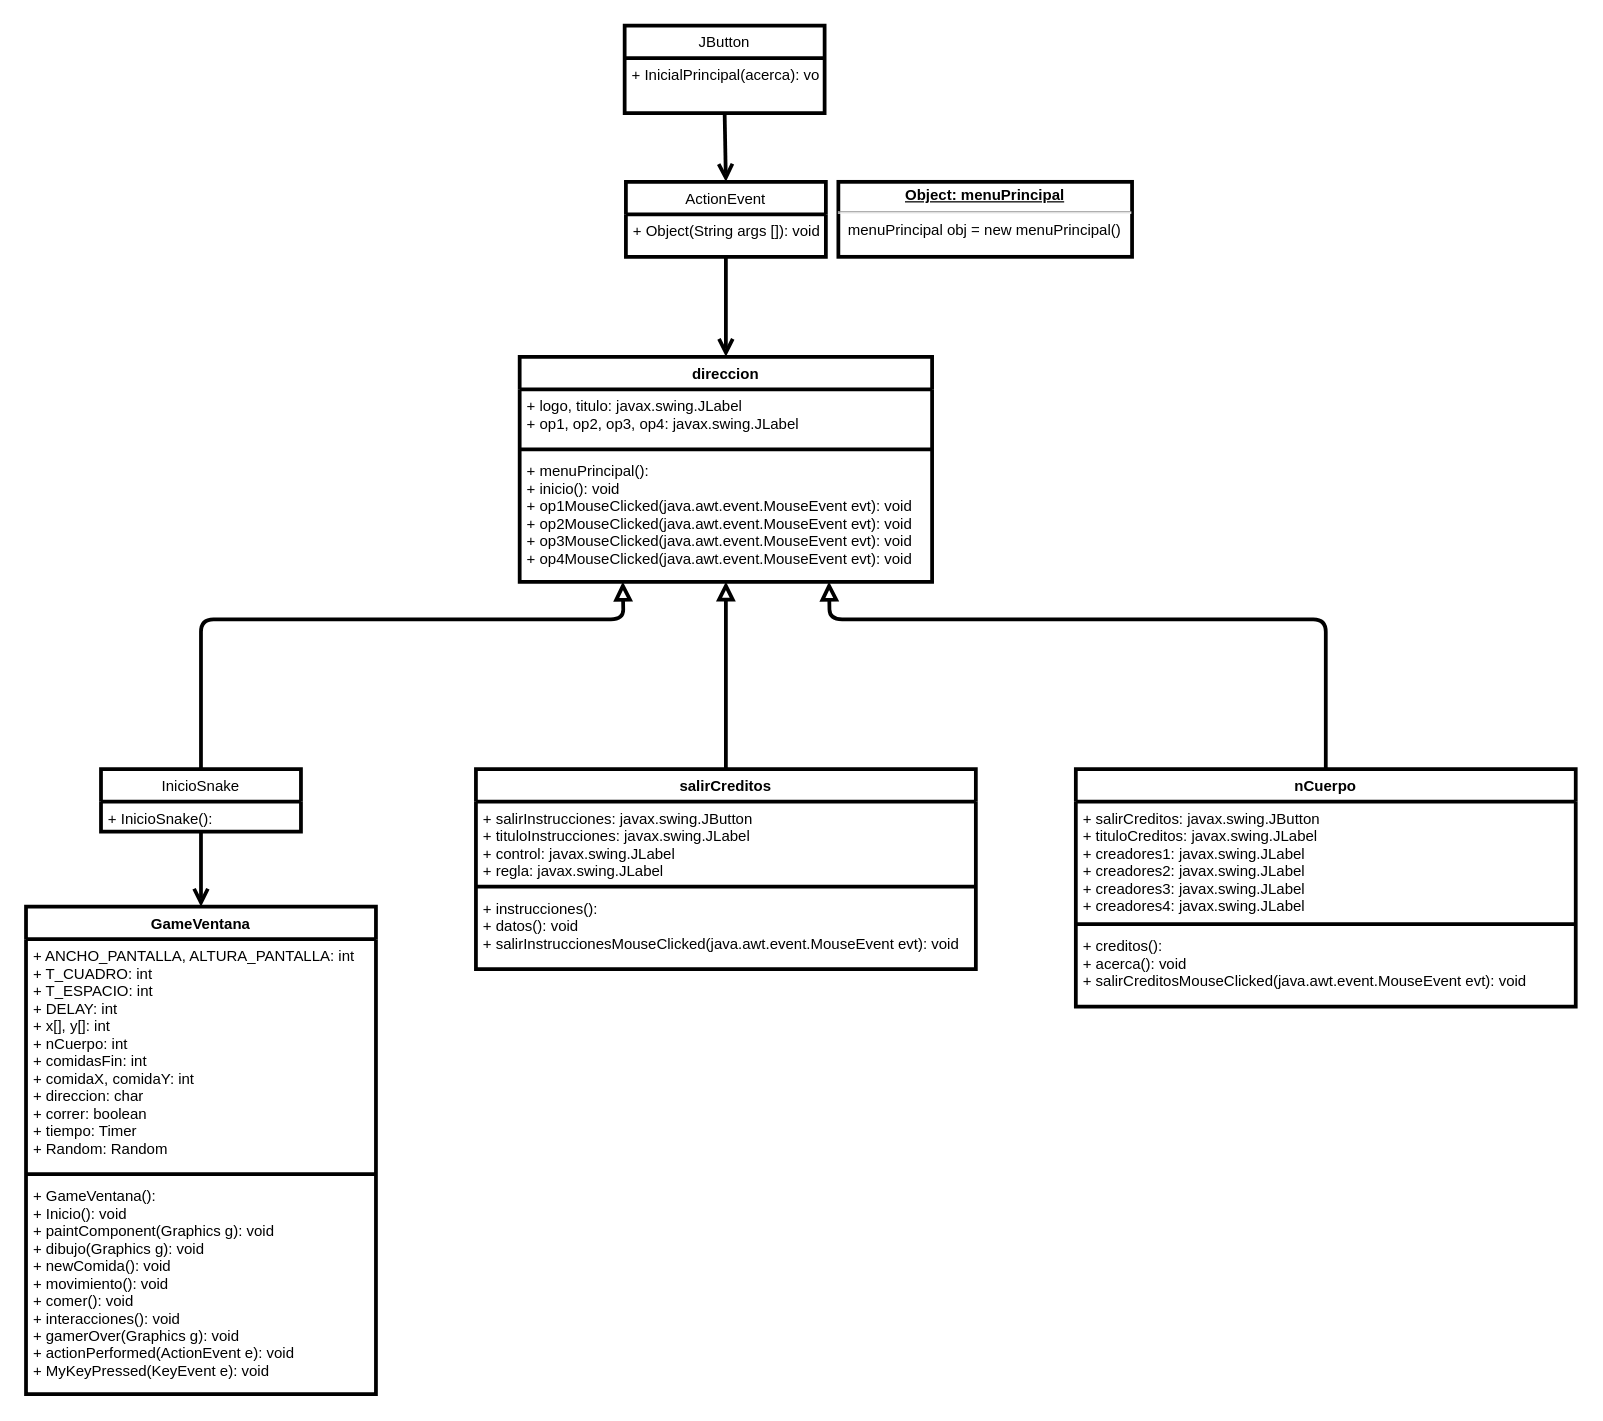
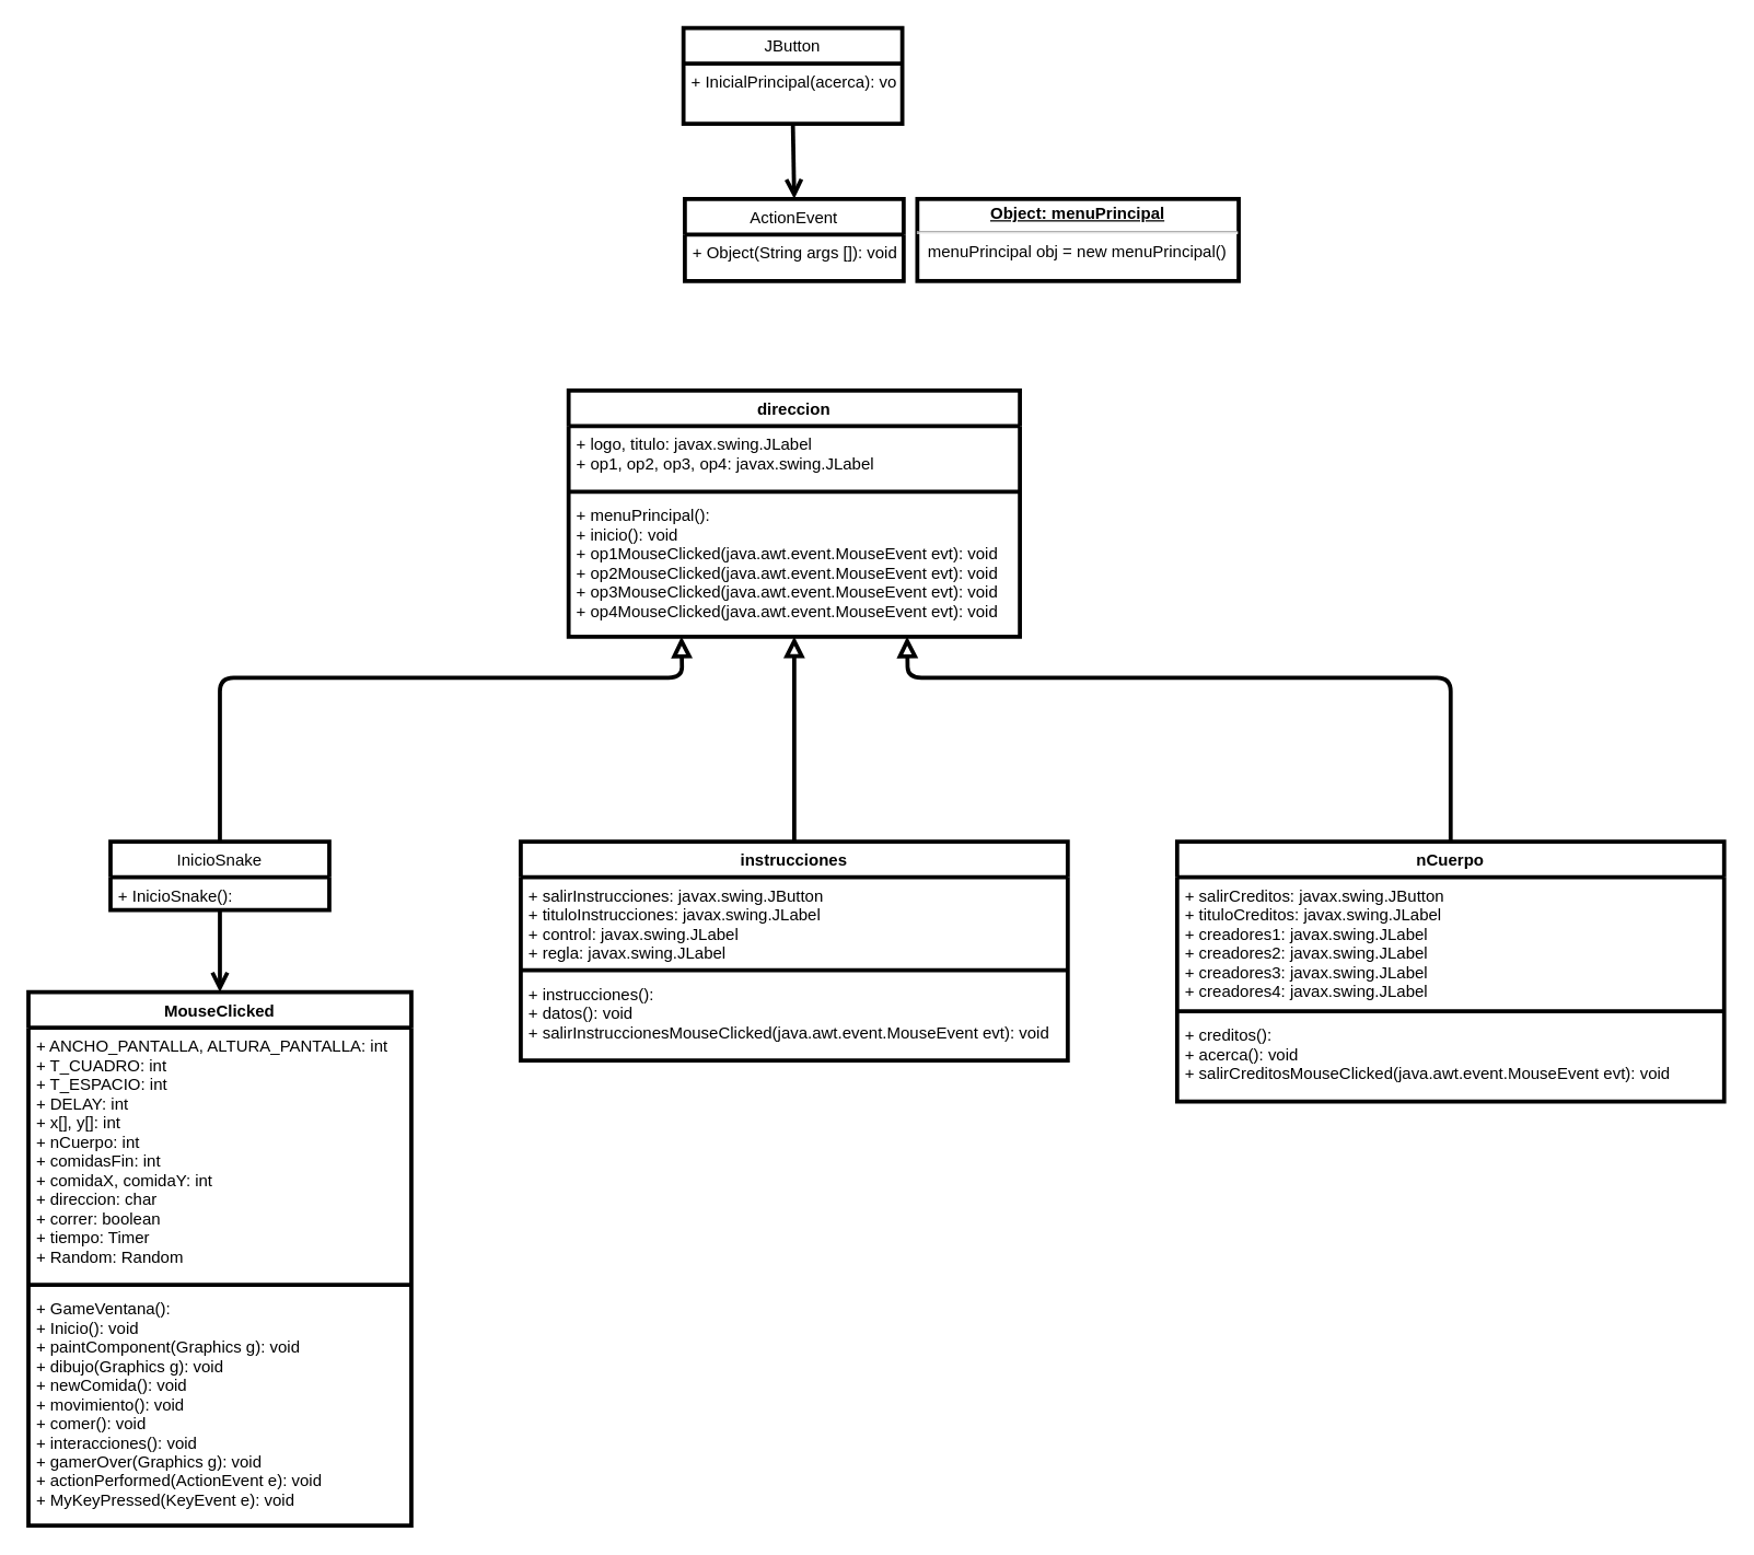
  <mxCell id="0" />
  <mxCell id="1" parent="0" />
  <mxCell id="2" value="JButton" style="swimlane;fontStyle=0;childLayout=stackLayout;horizontal=1;startSize=26;fillColor=none;horizontalStack=0;resizeParent=1;resizeParentMax=0;resizeLast=0;collapsible=1;marginBottom=0;strokeWidth=3;" parent="1" vertex="1"><mxGeometry x="499" y="20" width="160" height="70" as="geometry" /></mxCell>
  <mxCell id="3" value="+ InicialPrincipal(acerca): void" style="text;strokeColor=none;fillColor=none;align=left;verticalAlign=top;spacingLeft=4;spacingRight=4;overflow=hidden;rotatable=0;points=[[0,0.5],[1,0.5]];portConstraint=eastwest;" parent="2" vertex="1"><mxGeometry y="26" width="160" height="44" as="geometry" /></mxCell>
  <mxCell id="4" value="direccion" style="swimlane;fontStyle=1;align=center;verticalAlign=top;childLayout=stackLayout;horizontal=1;startSize=26;horizontalStack=0;resizeParent=1;resizeParentMax=0;resizeLast=0;collapsible=1;marginBottom=0;strokeWidth=3;" parent="1" vertex="1"><mxGeometry x="415" y="285" width="330" height="180" as="geometry" /></mxCell>
  <mxCell id="5" value="+ logo, titulo: javax.swing.JLabel &#10;+ op1, op2, op3, op4: javax.swing.JLabel" style="text;strokeColor=none;fillColor=none;align=left;verticalAlign=top;spacingLeft=4;spacingRight=4;overflow=hidden;rotatable=0;points=[[0,0.5],[1,0.5]];portConstraint=eastwest;" parent="4" vertex="1"><mxGeometry y="26" width="330" height="44" as="geometry" /></mxCell>
  <mxCell id="6" value="" style="line;strokeWidth=3;fillColor=none;align=left;verticalAlign=middle;spacingTop=-1;spacingLeft=3;spacingRight=3;rotatable=0;labelPosition=right;points=[];portConstraint=eastwest;" parent="4" vertex="1"><mxGeometry y="70" width="330" height="8" as="geometry" /></mxCell>
  <mxCell id="7" value="+ menuPrincipal():&#10;+ inicio(): void&#10;+ op1MouseClicked(java.awt.event.MouseEvent evt): void&#10;+ op2MouseClicked(java.awt.event.MouseEvent evt): void&#10;+ op3MouseClicked(java.awt.event.MouseEvent evt): void&#10;+ op4MouseClicked(java.awt.event.MouseEvent evt): void" style="text;strokeColor=none;fillColor=none;align=left;verticalAlign=top;spacingLeft=4;spacingRight=4;overflow=hidden;rotatable=0;points=[[0,0.5],[1,0.5]];portConstraint=eastwest;" parent="4" vertex="1"><mxGeometry y="78" width="330" height="102" as="geometry" /></mxCell>
- <mxCell id="8" value="salirCreditos" style="swimlane;fontStyle=1;align=center;verticalAlign=top;childLayout=stackLayout;horizontal=1;startSize=26;horizontalStack=0;resizeParent=1;resizeParentMax=0;resizeLast=0;collapsible=1;marginBottom=0;strokeWidth=3;" parent="1" vertex="1"><mxGeometry x="380" y="615" width="400" height="160" as="geometry" /></mxCell>
+ <mxCell id="8" value="instrucciones" style="swimlane;fontStyle=1;align=center;verticalAlign=top;childLayout=stackLayout;horizontal=1;startSize=26;horizontalStack=0;resizeParent=1;resizeParentMax=0;resizeLast=0;collapsible=1;marginBottom=0;strokeWidth=3;" parent="1" vertex="1"><mxGeometry x="380" y="615" width="400" height="160" as="geometry" /></mxCell>
  <mxCell id="9" value="+ salirInstrucciones: javax.swing.JButton &#10;+ tituloInstrucciones: javax.swing.JLabel&#10;+ control: javax.swing.JLabel&#10;+ regla: javax.swing.JLabel" style="text;strokeColor=none;fillColor=none;align=left;verticalAlign=top;spacingLeft=4;spacingRight=4;overflow=hidden;rotatable=0;points=[[0,0.5],[1,0.5]];portConstraint=eastwest;" parent="8" vertex="1"><mxGeometry y="26" width="400" height="64" as="geometry" /></mxCell>
  <mxCell id="10" value="" style="line;strokeWidth=3;fillColor=none;align=left;verticalAlign=middle;spacingTop=-1;spacingLeft=3;spacingRight=3;rotatable=0;labelPosition=right;points=[];portConstraint=eastwest;" parent="8" vertex="1"><mxGeometry y="90" width="400" height="8" as="geometry" /></mxCell>
  <mxCell id="11" value="+ instrucciones():&#10;+ datos(): void&#10;+ salirInstruccionesMouseClicked(java.awt.event.MouseEvent evt): void" style="text;strokeColor=none;fillColor=none;align=left;verticalAlign=top;spacingLeft=4;spacingRight=4;overflow=hidden;rotatable=0;points=[[0,0.5],[1,0.5]];portConstraint=eastwest;" parent="8" vertex="1"><mxGeometry y="98" width="400" height="62" as="geometry" /></mxCell>
- <mxCell id="12" value="GameVentana" style="swimlane;fontStyle=1;align=center;verticalAlign=top;childLayout=stackLayout;horizontal=1;startSize=26;horizontalStack=0;resizeParent=1;resizeParentMax=0;resizeLast=0;collapsible=1;marginBottom=0;strokeWidth=3;" parent="1" vertex="1"><mxGeometry x="20" y="725" width="280" height="390" as="geometry" /></mxCell>
+ <mxCell id="12" value="MouseClicked" style="swimlane;fontStyle=1;align=center;verticalAlign=top;childLayout=stackLayout;horizontal=1;startSize=26;horizontalStack=0;resizeParent=1;resizeParentMax=0;resizeLast=0;collapsible=1;marginBottom=0;strokeWidth=3;" parent="1" vertex="1"><mxGeometry x="20" y="725" width="280" height="390" as="geometry" /></mxCell>
  <mxCell id="13" value="+ ANCHO_PANTALLA, ALTURA_PANTALLA: int&#10;+ T_CUADRO: int&#10;+ T_ESPACIO: int&#10;+ DELAY: int &#10;+ x[], y[]: int&#10;+ nCuerpo: int&#10;+ comidasFin: int&#10;+ comidaX, comidaY: int&#10;+ direccion: char&#10;+ correr: boolean&#10;+ tiempo: Timer&#10;+ Random: Random&#10;" style="text;strokeColor=none;fillColor=none;align=left;verticalAlign=top;spacingLeft=4;spacingRight=4;overflow=hidden;rotatable=0;points=[[0,0.5],[1,0.5]];portConstraint=eastwest;" parent="12" vertex="1"><mxGeometry y="26" width="280" height="184" as="geometry" /></mxCell>
  <mxCell id="14" value="" style="line;strokeWidth=3;fillColor=none;align=left;verticalAlign=middle;spacingTop=-1;spacingLeft=3;spacingRight=3;rotatable=0;labelPosition=right;points=[];portConstraint=eastwest;" parent="12" vertex="1"><mxGeometry y="210" width="280" height="8" as="geometry" /></mxCell>
  <mxCell id="15" value="+ GameVentana():&#10;+ Inicio(): void&#10;+ paintComponent(Graphics g): void&#10;+ dibujo(Graphics g): void&#10;+ newComida(): void&#10;+ movimiento(): void&#10;+ comer(): void&#10;+ interacciones(): void&#10;+ gamerOver(Graphics g): void&#10;+ actionPerformed(ActionEvent e): void&#10;+ MyKeyPressed(KeyEvent e): void&#10;&#10;&#10;" style="text;strokeColor=none;fillColor=none;align=left;verticalAlign=top;spacingLeft=4;spacingRight=4;overflow=hidden;rotatable=0;points=[[0,0.5],[1,0.5]];portConstraint=eastwest;" parent="12" vertex="1"><mxGeometry y="218" width="280" height="172" as="geometry" /></mxCell>
  <mxCell id="16" value="InicioSnake" style="swimlane;fontStyle=0;childLayout=stackLayout;horizontal=1;startSize=26;fillColor=none;horizontalStack=0;resizeParent=1;resizeParentMax=0;resizeLast=0;collapsible=1;marginBottom=0;strokeWidth=3;" parent="1" vertex="1"><mxGeometry x="80" y="615" width="160" height="50" as="geometry" /></mxCell>
  <mxCell id="17" value="+ InicioSnake(): " style="text;strokeColor=none;fillColor=none;align=left;verticalAlign=top;spacingLeft=4;spacingRight=4;overflow=hidden;rotatable=0;points=[[0,0.5],[1,0.5]];portConstraint=eastwest;" parent="16" vertex="1"><mxGeometry y="26" width="160" height="24" as="geometry" /></mxCell>
  <mxCell id="18" value="nCuerpo" style="swimlane;fontStyle=1;align=center;verticalAlign=top;childLayout=stackLayout;horizontal=1;startSize=26;horizontalStack=0;resizeParent=1;resizeParentMax=0;resizeLast=0;collapsible=1;marginBottom=0;strokeWidth=3;" parent="1" vertex="1"><mxGeometry x="860" y="615" width="400" height="190" as="geometry" /></mxCell>
  <mxCell id="19" value="+ salirCreditos: javax.swing.JButton &#10;+ tituloCreditos: javax.swing.JLabel&#10;+ creadores1: javax.swing.JLabel&#10;+ creadores2: javax.swing.JLabel&#10;+ creadores3: javax.swing.JLabel&#10;+ creadores4: javax.swing.JLabel" style="text;strokeColor=none;fillColor=none;align=left;verticalAlign=top;spacingLeft=4;spacingRight=4;overflow=hidden;rotatable=0;points=[[0,0.5],[1,0.5]];portConstraint=eastwest;" parent="18" vertex="1"><mxGeometry y="26" width="400" height="94" as="geometry" /></mxCell>
  <mxCell id="20" value="" style="line;strokeWidth=3;fillColor=none;align=left;verticalAlign=middle;spacingTop=-1;spacingLeft=3;spacingRight=3;rotatable=0;labelPosition=right;points=[];portConstraint=eastwest;" parent="18" vertex="1"><mxGeometry y="120" width="400" height="8" as="geometry" /></mxCell>
  <mxCell id="21" value="+ creditos():&#10;+ acerca(): void&#10;+ salirCreditosMouseClicked(java.awt.event.MouseEvent evt): void" style="text;strokeColor=none;fillColor=none;align=left;verticalAlign=top;spacingLeft=4;spacingRight=4;overflow=hidden;rotatable=0;points=[[0,0.5],[1,0.5]];portConstraint=eastwest;" parent="18" vertex="1"><mxGeometry y="128" width="400" height="62" as="geometry" /></mxCell>
  <mxCell id="22" value="ActionEvent" style="swimlane;fontStyle=0;childLayout=stackLayout;horizontal=1;startSize=26;fillColor=none;horizontalStack=0;resizeParent=1;resizeParentMax=0;resizeLast=0;collapsible=1;marginBottom=0;strokeWidth=3;" parent="1" vertex="1"><mxGeometry x="500" y="145" width="160" height="60" as="geometry" /></mxCell>
  <mxCell id="23" value="+ Object(String args []): void" style="text;strokeColor=none;fillColor=none;align=left;verticalAlign=top;spacingLeft=4;spacingRight=4;overflow=hidden;rotatable=0;points=[[0,0.5],[1,0.5]];portConstraint=eastwest;" parent="22" vertex="1"><mxGeometry y="26" width="160" height="34" as="geometry" /></mxCell>
  <mxCell id="24" value="&lt;p style=&quot;margin: 0px ; margin-top: 4px ; text-align: center ; text-decoration: underline&quot;&gt;&lt;b&gt;Object: menuPrincipal&lt;/b&gt;&lt;/p&gt;&lt;hr&gt;&lt;p style=&quot;margin: 0px ; margin-left: 8px&quot;&gt;menuPrincipal obj = new&amp;nbsp;&lt;span&gt;menuPrincipal()&lt;/span&gt;&lt;/p&gt;" style="verticalAlign=top;align=left;overflow=fill;fontSize=12;fontFamily=Helvetica;html=1;strokeWidth=3;" parent="1" vertex="1"><mxGeometry x="670" y="145" width="235" height="60" as="geometry" /></mxCell>
  <mxCell id="25" value="" style="endArrow=open;startArrow=none;endFill=0;startFill=0;endSize=8;html=1;verticalAlign=bottom;labelBackgroundColor=none;strokeWidth=3;exitX=0.5;exitY=1;exitDx=0;exitDy=0;entryX=0.5;entryY=0;entryDx=0;entryDy=0;" parent="1" source="2" target="22" edge="1"><mxGeometry width="160" relative="1" as="geometry"><mxPoint x="320" y="185" as="sourcePoint" /><mxPoint x="480" y="185" as="targetPoint" /></mxGeometry></mxCell>
- <mxCell id="26" value="" style="endArrow=open;startArrow=none;endFill=0;startFill=0;endSize=8;html=1;verticalAlign=bottom;labelBackgroundColor=none;strokeWidth=3;exitX=0.5;exitY=1;exitDx=0;exitDy=0;entryX=0.5;entryY=0;entryDx=0;entryDy=0;" parent="1" source="22" target="4" edge="1"><mxGeometry width="160" relative="1" as="geometry"><mxPoint x="589" y="230" as="sourcePoint" /><mxPoint x="610" y="255" as="targetPoint" /></mxGeometry></mxCell>
  <mxCell id="27" value="" style="endArrow=block;startArrow=none;endFill=0;startFill=0;endSize=8;html=1;verticalAlign=bottom;labelBackgroundColor=none;strokeWidth=3;exitX=0.5;exitY=0;exitDx=0;exitDy=0;entryX=0.5;entryY=1;entryDx=0;entryDy=0;" parent="1" source="8" target="4" edge="1"><mxGeometry width="160" relative="1" as="geometry"><mxPoint x="330" y="525" as="sourcePoint" /><mxPoint x="331" y="580" as="targetPoint" /></mxGeometry></mxCell>
  <mxCell id="28" value="" style="endArrow=open;startArrow=none;endFill=0;startFill=0;endSize=8;html=1;verticalAlign=bottom;labelBackgroundColor=none;strokeWidth=3;exitX=0.5;exitY=1;exitDx=0;exitDy=0;entryX=0.5;entryY=0;entryDx=0;entryDy=0;" parent="1" source="16" target="12" edge="1"><mxGeometry width="160" relative="1" as="geometry"><mxPoint x="270" y="655" as="sourcePoint" /><mxPoint x="270" y="735" as="targetPoint" /></mxGeometry></mxCell>
  <mxCell id="29" value="" style="endArrow=block;startArrow=none;endFill=0;startFill=0;endSize=8;html=1;verticalAlign=bottom;labelBackgroundColor=none;strokeWidth=3;exitX=0.5;exitY=0;exitDx=0;exitDy=0;entryX=0.25;entryY=1;entryDx=0;entryDy=0;" parent="1" source="16" target="4" edge="1"><mxGeometry width="160" relative="1" as="geometry"><mxPoint x="320" y="555" as="sourcePoint" /><mxPoint x="320" y="405" as="targetPoint" /><Array as="points"><mxPoint x="160" y="495" /><mxPoint x="498" y="495" /></Array></mxGeometry></mxCell>
  <mxCell id="30" value="" style="endArrow=block;startArrow=none;endFill=0;startFill=0;endSize=8;html=1;verticalAlign=bottom;labelBackgroundColor=none;strokeWidth=3;exitX=0.5;exitY=0;exitDx=0;exitDy=0;entryX=0.75;entryY=1;entryDx=0;entryDy=0;" parent="1" source="18" target="4" edge="1"><mxGeometry width="160" relative="1" as="geometry"><mxPoint x="1000" y="535" as="sourcePoint" /><mxPoint x="1000" y="385" as="targetPoint" /><Array as="points"><mxPoint x="1060" y="495" /><mxPoint x="663" y="495" /></Array></mxGeometry></mxCell>
